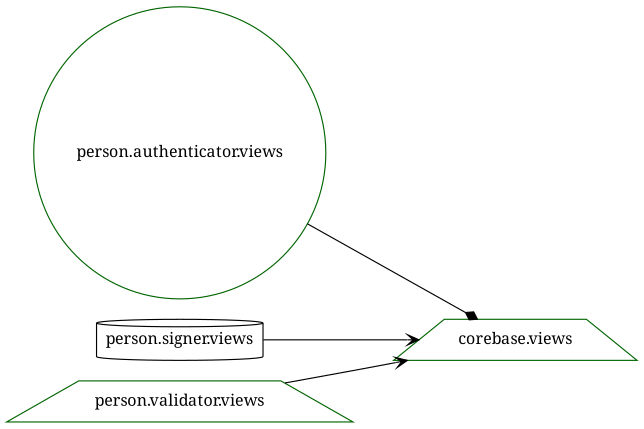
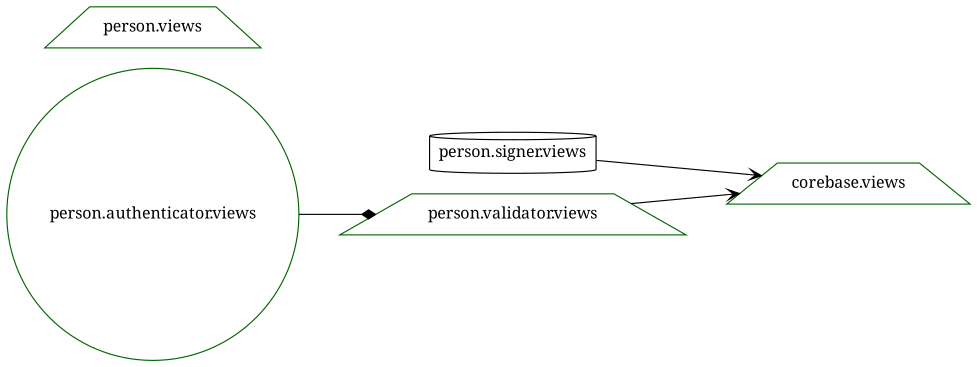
  digraph {
    fontname="Noto Serif"
    rankdir=LR
    node [color=darkgreen fontname="Noto Serif" shape=trapezium]
    edge [arrowhead=vee arrowtail=none fontname="Noto Serif" style=solid]
    n1 [label="corebase.views"]
    n2 [label="person.authenticator.views" shape=circle]
    n3 [color=black label="person.signer.views" shape=cylinder]
    n4 [label="person.validator.views"]
-   n2 -> n1 [arrowhead=diamond]
+   n5 [label="person.views"]
+   n2 -> n4 [arrowhead=diamond]
    n3 -> n1
    n4 -> n1
  }
